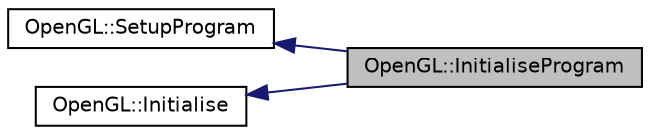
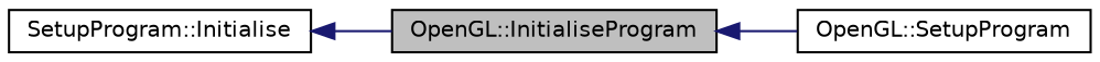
  digraph {
    rankdir=LR
    node [color=black fillcolor=white fontname=Helvetica fontsize=10 shape=record style=filled]
    edge [color=midnightblue dir=back fontname=Helvetica fontsize=10 labelfontname=Helvetica labelfontsize=10 style=solid]
    n1 [fillcolor=grey75 fontcolor=black height=0.2 label="OpenGL::InitialiseProgram" width=0.4]
    n2 [height=0.2 label="OpenGL::SetupProgram" width=0.4]
-   n3 [height=0.2 label="OpenGL::Initialise" width=0.4]
-   n2 -> n1
+   n3 [height=0.2 label="SetupProgram::Initialise" width=0.4]
+   n1 -> n2
    n3 -> n1
  }
